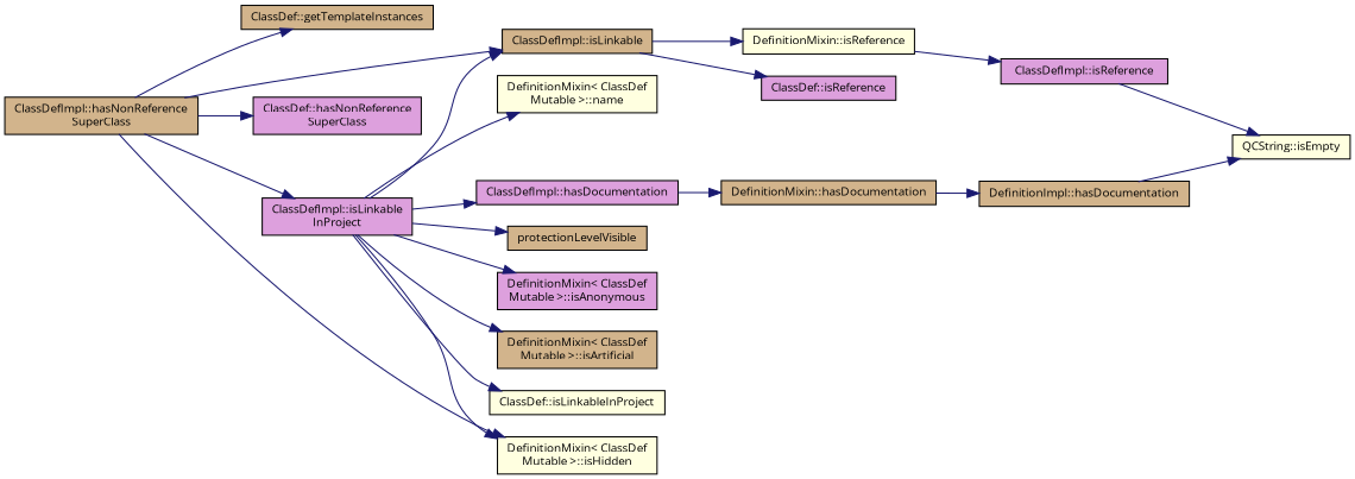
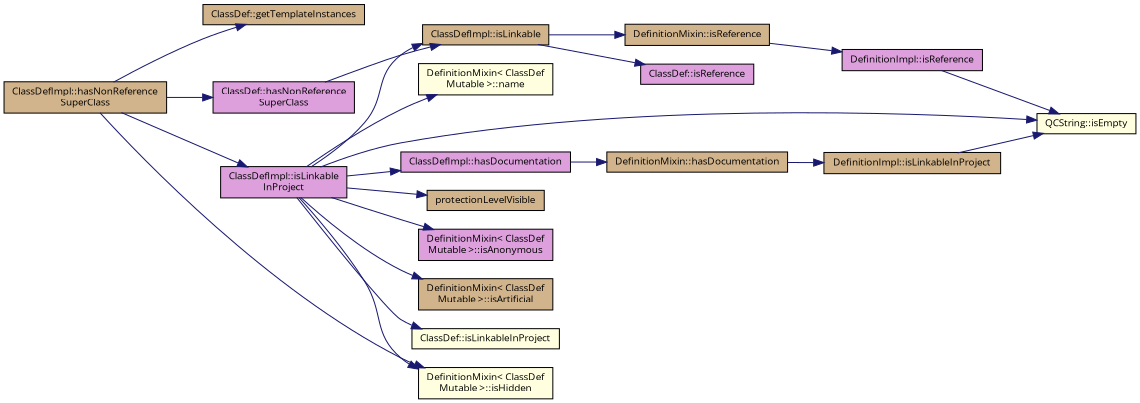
  digraph {
    fontname="Open Sans"
    rankdir=LR
    node [color=black fillcolor=tan fontname="Open Sans" fontsize=10 shape=record style=filled]
    edge [color=midnightblue fontname="Open Sans" fontsize=10 labelfontname=Helvetica labelfontsize=10 style=solid]
    n1 [fontcolor=black height=0.2 label="ClassDefImpl::hasNonReference\lSuperClass" width=0.4]
    n2 [height=0.2 label="ClassDef::getTemplateInstances" width=0.4]
    n3 [fillcolor=plum height=0.2 label="ClassDef::hasNonReference\lSuperClass" width=0.4]
    n4 [fillcolor=lightyellow height=0.2 label="DefinitionMixin\< ClassDef\lMutable \>::isHidden" width=0.4]
    n5 [fillcolor=plum height=0.2 label="ClassDefImpl::isLinkable\lInProject" width=0.4]
    n6 [height=0.2 label="ClassDefImpl::isLinkable" width=0.4]
    n7 [fillcolor=plum height=0.2 label="ClassDefImpl::hasDocumentation" width=0.4]
    n8 [fillcolor=lightyellow height=0.2 label="QCString::isEmpty" width=0.4]
    n9 [fillcolor=plum height=0.2 label="DefinitionMixin\< ClassDef\lMutable \>::isAnonymous" width=0.4]
    n10 [height=0.2 label="DefinitionMixin\< ClassDef\lMutable \>::isArtificial" width=0.4]
    n11 [fillcolor=lightyellow height=0.2 label="ClassDef::isLinkableInProject" width=0.4]
    n12 [fillcolor=lightyellow height=0.2 label="DefinitionMixin\< ClassDef\lMutable \>::name" width=0.4]
    n13 [height=0.2 label=protectionLevelVisible width=0.4]
-   n14 [fillcolor=lightyellow height=0.2 label="DefinitionMixin::isReference" width=0.4]
+   n14 [height=0.2 label="DefinitionMixin::isReference" width=0.4]
    n15 [fillcolor=plum height=0.2 label="ClassDef::isReference" width=0.4]
    n16 [height=0.2 label="DefinitionMixin::hasDocumentation" width=0.4]
-   n17 [height=0.2 label="DefinitionImpl::hasDocumentation" width=0.4]
-   n18 [fillcolor=plum height=0.2 label="ClassDefImpl::isReference" width=0.4]
+   n17 [height=0.2 label="DefinitionImpl::isLinkableInProject" width=0.4]
+   n18 [fillcolor=plum height=0.2 label="DefinitionImpl::isReference" width=0.4]
    n1 -> n2
    n1 -> n3
    n1 -> n4
    n1 -> n5
-   n1 -> n6
+   n3 -> n6
    n5 -> n4
    n5 -> n6
    n5 -> n7
+   n5 -> n8
    n5 -> n9
    n5 -> n10
    n5 -> n11
    n5 -> n12
    n5 -> n13
    n6 -> n14
    n6 -> n15
    n7 -> n16
    n14 -> n18
    n16 -> n17
    n17 -> n8
    n18 -> n8
  }
